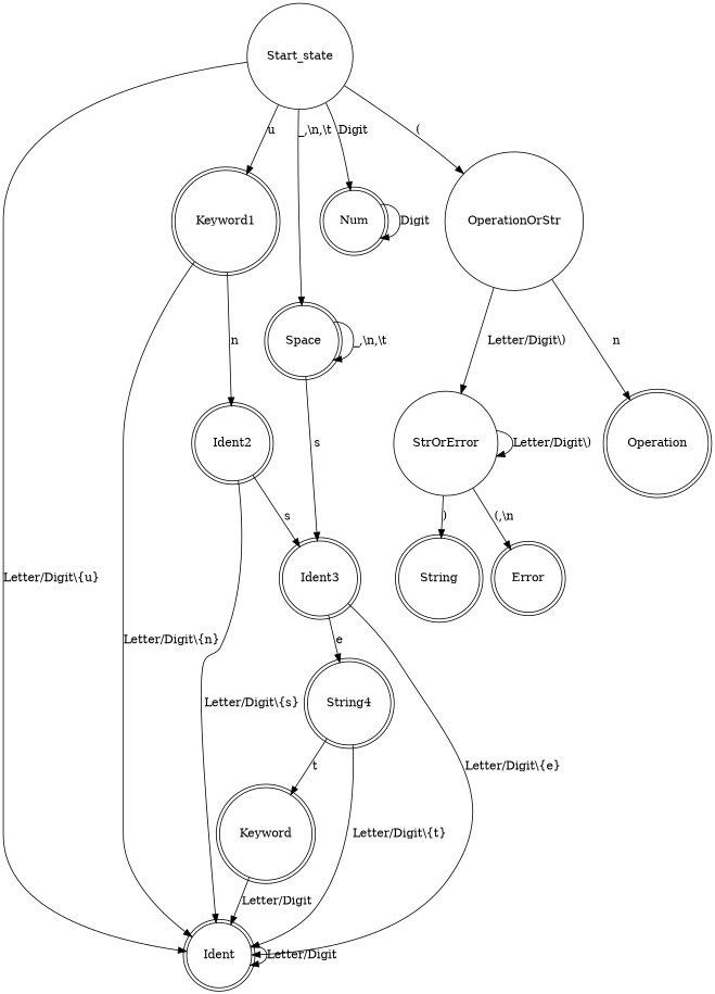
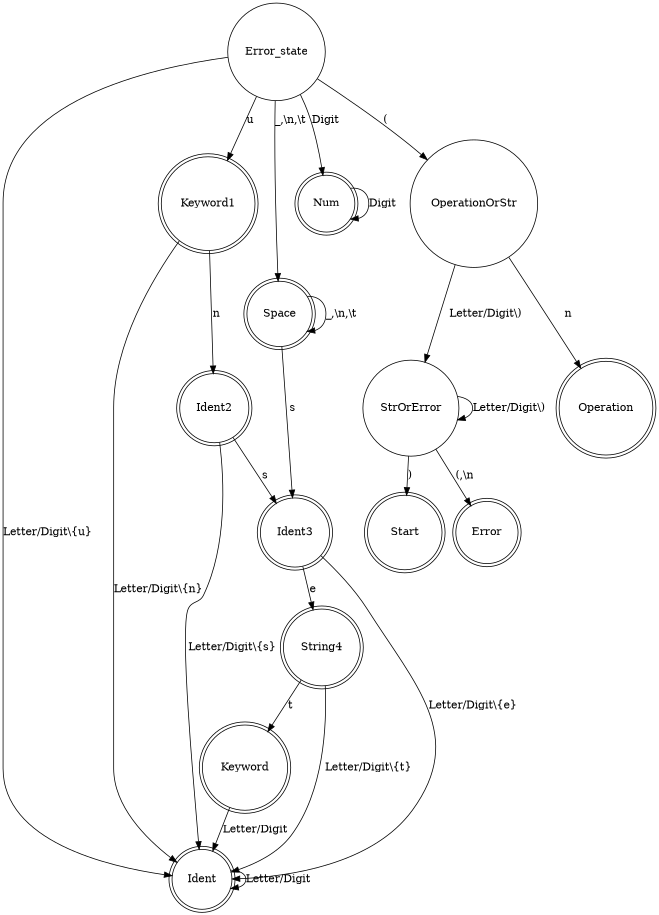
  digraph {
    node [shape=doublecircle]
-   Start_state [shape=circle]
+   Start_state [shape=circle label=Error_state]
    Space
    Num
    Ident
    n5 [label=Keyword1]
    OperationOrStr [shape=circle]
    Ident3
    Ident2
    n9 [label=String4]
    StrOrError [shape=circle]
    Operation
    Keyword
    Error
-   String
+   String [label=Start]
    Start_state -> Space [label="_,\\n,\\t"]
    Start_state -> Num [label=Digit]
    Start_state -> Ident [label="Letter/Digit\\{u}"]
    Start_state -> n5 [label=u]
    Start_state -> OperationOrStr [label="("]
    Space -> Space [label="_,\\n,\\t"]
    Space -> Ident3 [label=s]
    Num -> Num [label=Digit]
    Ident -> Ident [label="Letter/Digit"]
    n5 -> Ident [label="Letter/Digit\\{n}"]
    n5 -> Ident2 [label=n]
    OperationOrStr -> StrOrError [label="Letter/Digit\\)"]
    OperationOrStr -> Operation [label=n]
    Ident3 -> Ident [label="Letter/Digit\\{e}"]
    Ident3 -> n9 [label=e]
    Ident2 -> Ident [label="Letter/Digit\\{s}"]
    Ident2 -> Ident3 [label=s]
    n9 -> Ident [label="Letter/Digit\\{t}"]
    n9 -> Keyword [label=t]
    StrOrError -> StrOrError [label="Letter/Digit\\)"]
    StrOrError -> Error [label="(,\\n"]
    StrOrError -> String [label=")"]
    Keyword -> Ident [label="Letter/Digit"]
  }
